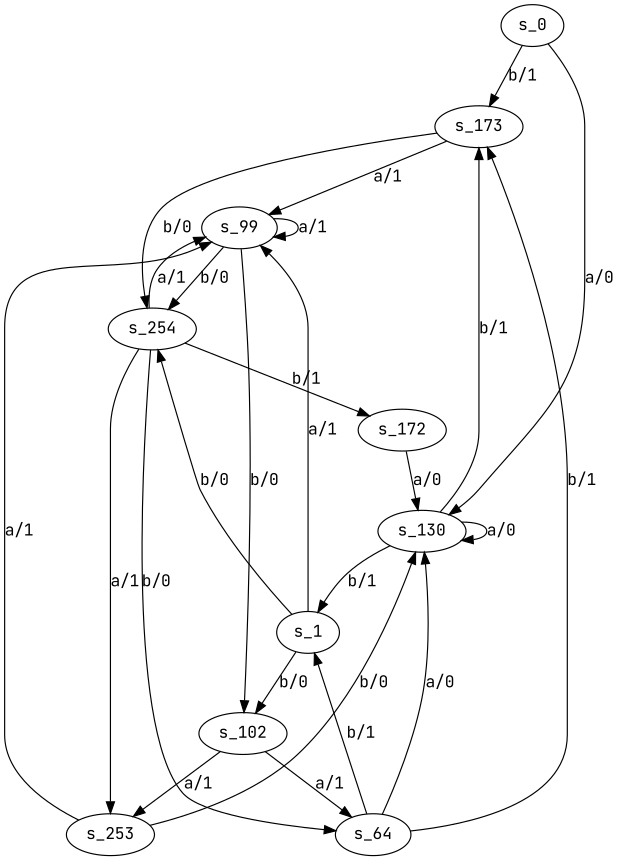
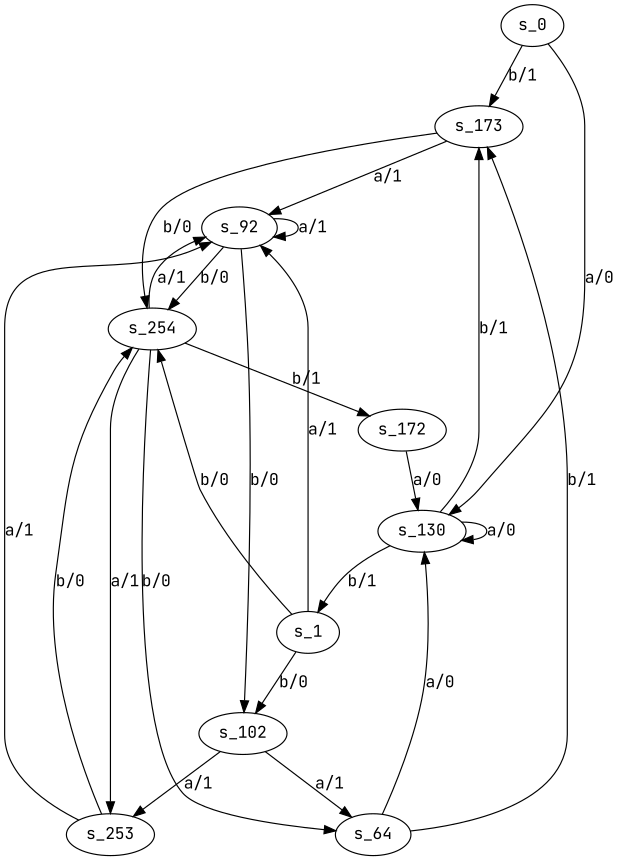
  digraph {
    fontname="JetBrains Mono"
    node [fontname="JetBrains Mono"]
    edge [fontname="JetBrains Mono"]
    s_0 [root=true]
    s_173
    s_130
-   s_92 [label=s_99]
+   s_92
    s_254
    s_1
    s_102
    s_64
    s_253
    s_172
    s_0 -> s_173 [label="b/1"]
    s_0 -> s_130 [label="a/0"]
    s_173 -> s_92 [label="a/1"]
    s_173 -> s_254 [label="b/0"]
    s_130 -> s_173 [label="b/1"]
    s_130 -> s_130 [label="a/0"]
    s_130 -> s_1 [label="b/1"]
    s_92 -> s_92 [label="a/1"]
    s_92 -> s_254 [label="b/0"]
    s_92 -> s_102 [label="b/0"]
    s_254 -> s_92 [label="a/1"]
    s_254 -> s_64 [label="b/0"]
    s_254 -> s_253 [label="a/1"]
    s_254 -> s_172 [label="b/1"]
    s_1 -> s_92 [label="a/1"]
    s_1 -> s_254 [label="b/0"]
    s_1 -> s_102 [label="b/0"]
    s_102 -> s_64 [label="a/1"]
    s_102 -> s_253 [label="a/1"]
    s_64 -> s_173 [label="b/1"]
    s_64 -> s_130 [label="a/0"]
-   s_64 -> s_1 [label="b/1"]
    s_253 -> s_92 [label="a/1"]
-   s_253 -> s_130 [label="b/0"]
+   s_253 -> s_254 [label="b/0"]
    s_172 -> s_130 [label="a/0"]
  }
